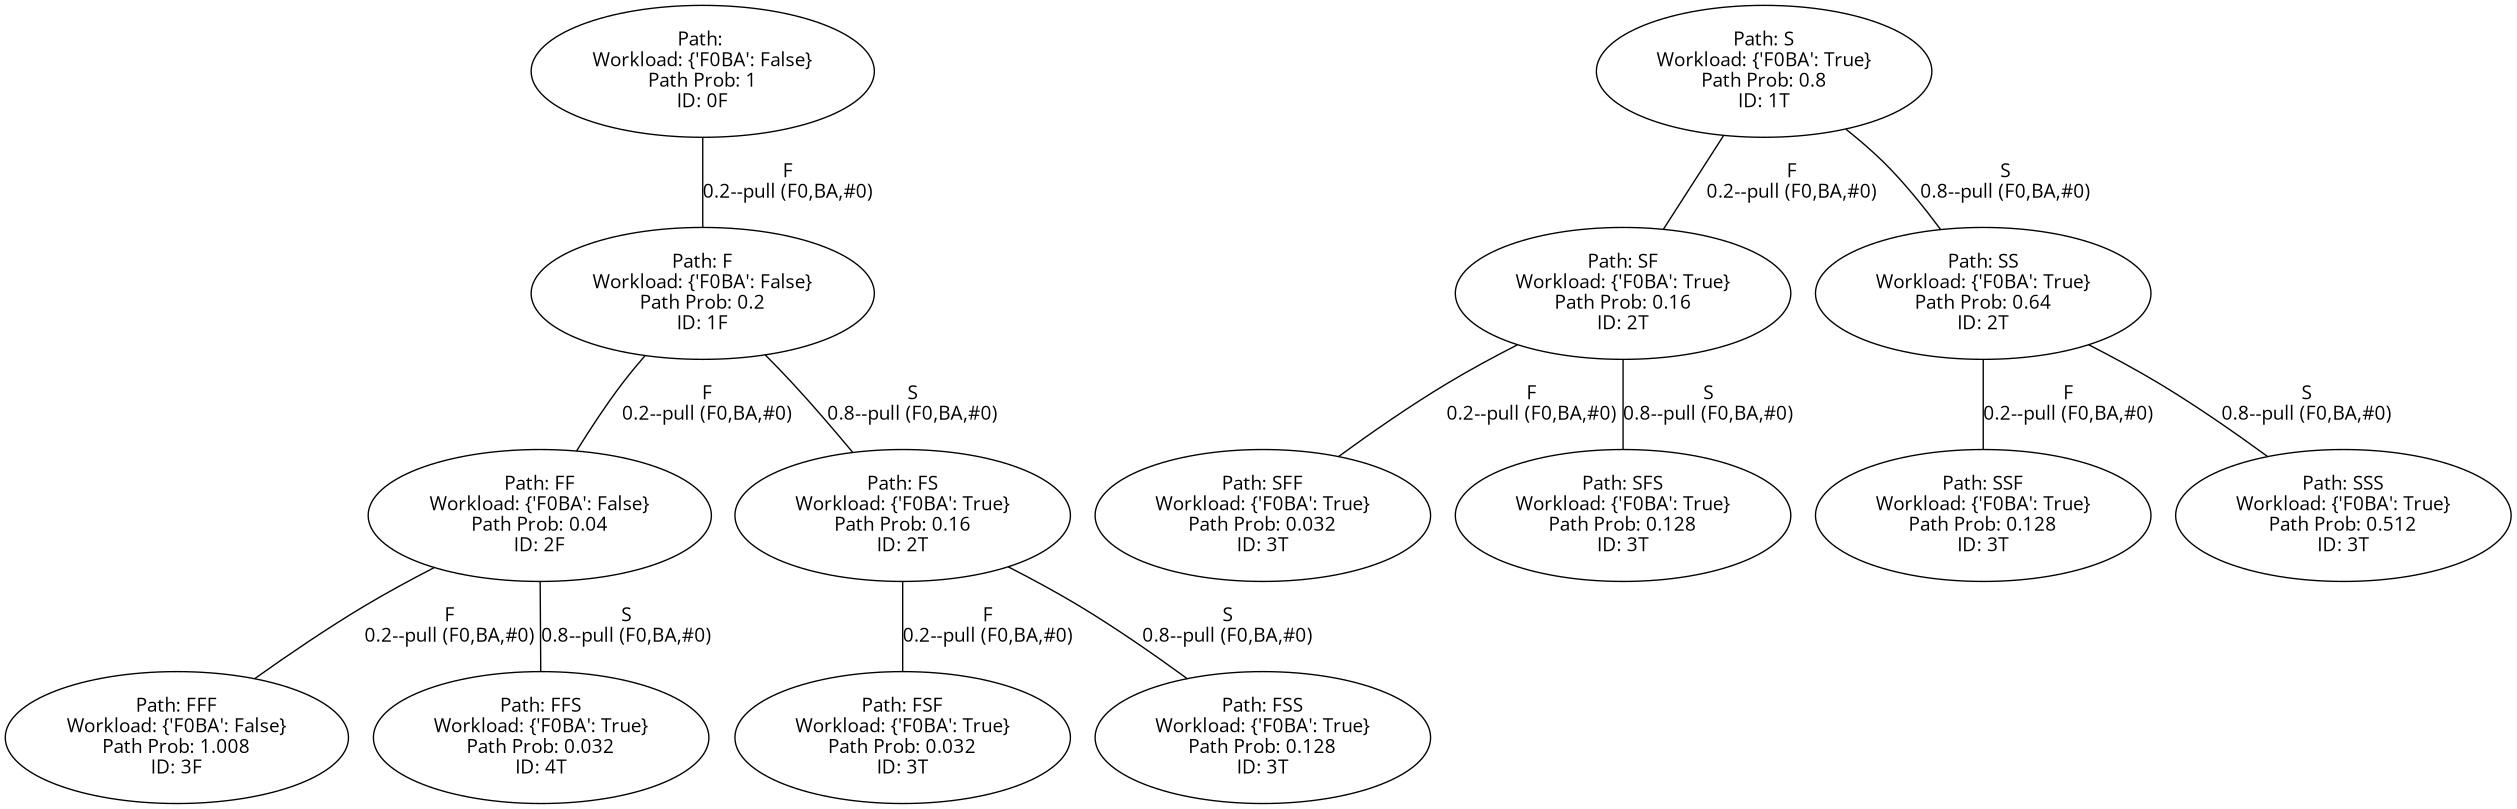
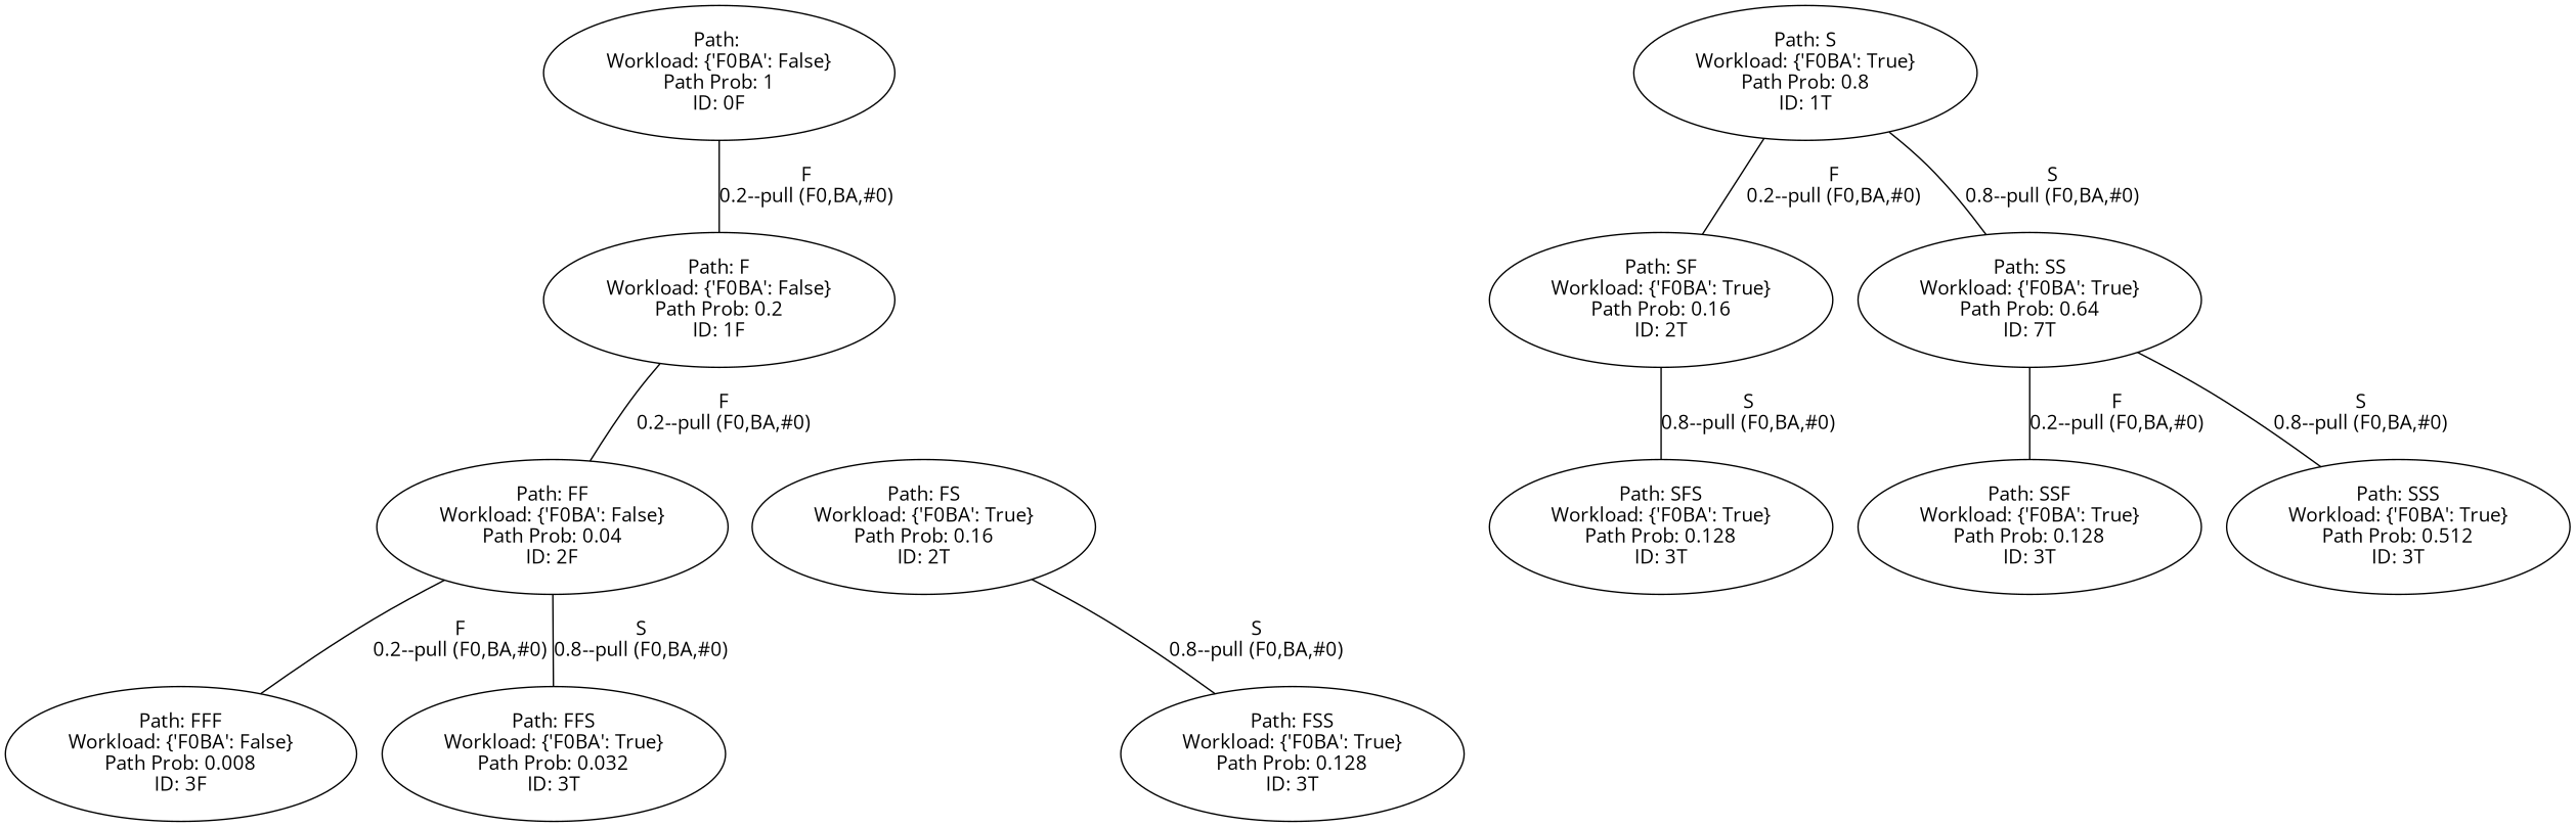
  graph {
    fontname="Open Sans"
    node [fontname="Open Sans"]
    edge [fontname="Open Sans"]
    n1 [label="Path: \nWorkload: {'F0BA': False}\nPath Prob: 1\nID: 0F"]
    n2 [label="Path: F\nWorkload: {'F0BA': False}\nPath Prob: 0.2\nID: 1F"]
    n3 [label="Path: FF\nWorkload: {'F0BA': False}\nPath Prob: 0.04\nID: 2F"]
    n4 [label="Path: FS\nWorkload: {'F0BA': True}\nPath Prob: 0.16\nID: 2T"]
    n5 [label="Path: S\nWorkload: {'F0BA': True}\nPath Prob: 0.8\nID: 1T"]
    n6 [label="Path: SF\nWorkload: {'F0BA': True}\nPath Prob: 0.16\nID: 2T"]
-   n7 [label="Path: SS\nWorkload: {'F0BA': True}\nPath Prob: 0.64\nID: 2T"]
-   n8 [label="Path: FFF\nWorkload: {'F0BA': False}\nPath Prob: 1.008\nID: 3F"]
-   n9 [label="Path: FFS\nWorkload: {'F0BA': True}\nPath Prob: 0.032\nID: 4T"]
-   n10 [label="Path: FSF\nWorkload: {'F0BA': True}\nPath Prob: 0.032\nID: 3T"]
+   n7 [label="Path: SS\nWorkload: {'F0BA': True}\nPath Prob: 0.64\nID: 7T"]
+   n8 [label="Path: FFF\nWorkload: {'F0BA': False}\nPath Prob: 0.008\nID: 3F"]
+   n9 [label="Path: FFS\nWorkload: {'F0BA': True}\nPath Prob: 0.032\nID: 3T"]
    n11 [label="Path: FSS\nWorkload: {'F0BA': True}\nPath Prob: 0.128\nID: 3T"]
-   n12 [label="Path: SFF\nWorkload: {'F0BA': True}\nPath Prob: 0.032\nID: 3T"]
    n13 [label="Path: SFS\nWorkload: {'F0BA': True}\nPath Prob: 0.128\nID: 3T"]
    n14 [label="Path: SSF\nWorkload: {'F0BA': True}\nPath Prob: 0.128\nID: 3T"]
    n15 [label="Path: SSS\nWorkload: {'F0BA': True}\nPath Prob: 0.512\nID: 3T"]
    n1 -- n2 [label="F\n0.2--pull (F0,BA,#0)"]
    n2 -- n3 [label="F\n0.2--pull (F0,BA,#0)"]
-   n2 -- n4 [label="S\n0.8--pull (F0,BA,#0)"]
    n3 -- n8 [label="F\n0.2--pull (F0,BA,#0)"]
    n3 -- n9 [label="S\n0.8--pull (F0,BA,#0)"]
-   n4 -- n10 [label="F\n0.2--pull (F0,BA,#0)"]
    n4 -- n11 [label="S\n0.8--pull (F0,BA,#0)"]
    n5 -- n6 [label="F\n0.2--pull (F0,BA,#0)"]
    n5 -- n7 [label="S\n0.8--pull (F0,BA,#0)"]
-   n6 -- n12 [label="F\n0.2--pull (F0,BA,#0)"]
    n6 -- n13 [label="S\n0.8--pull (F0,BA,#0)"]
    n7 -- n14 [label="F\n0.2--pull (F0,BA,#0)"]
    n7 -- n15 [label="S\n0.8--pull (F0,BA,#0)"]
  }
